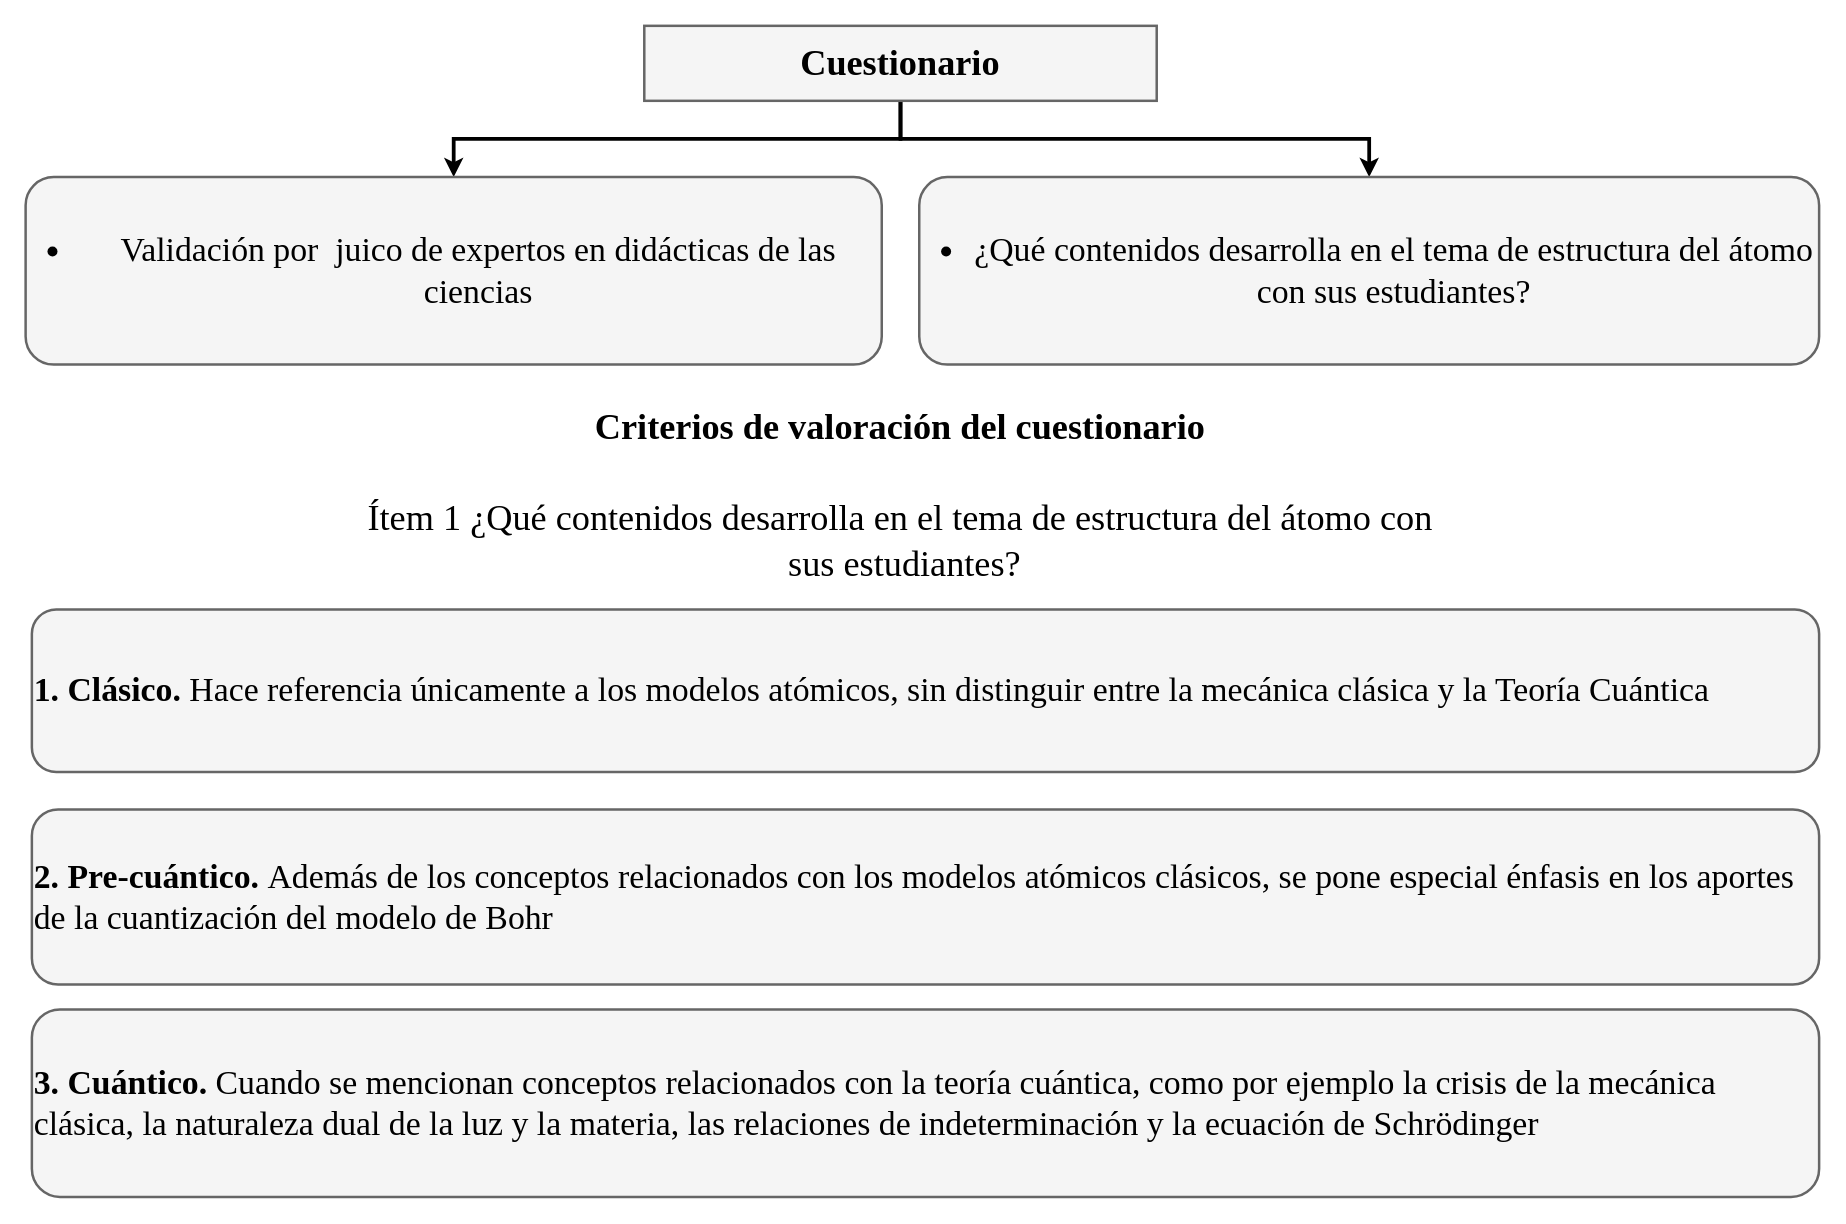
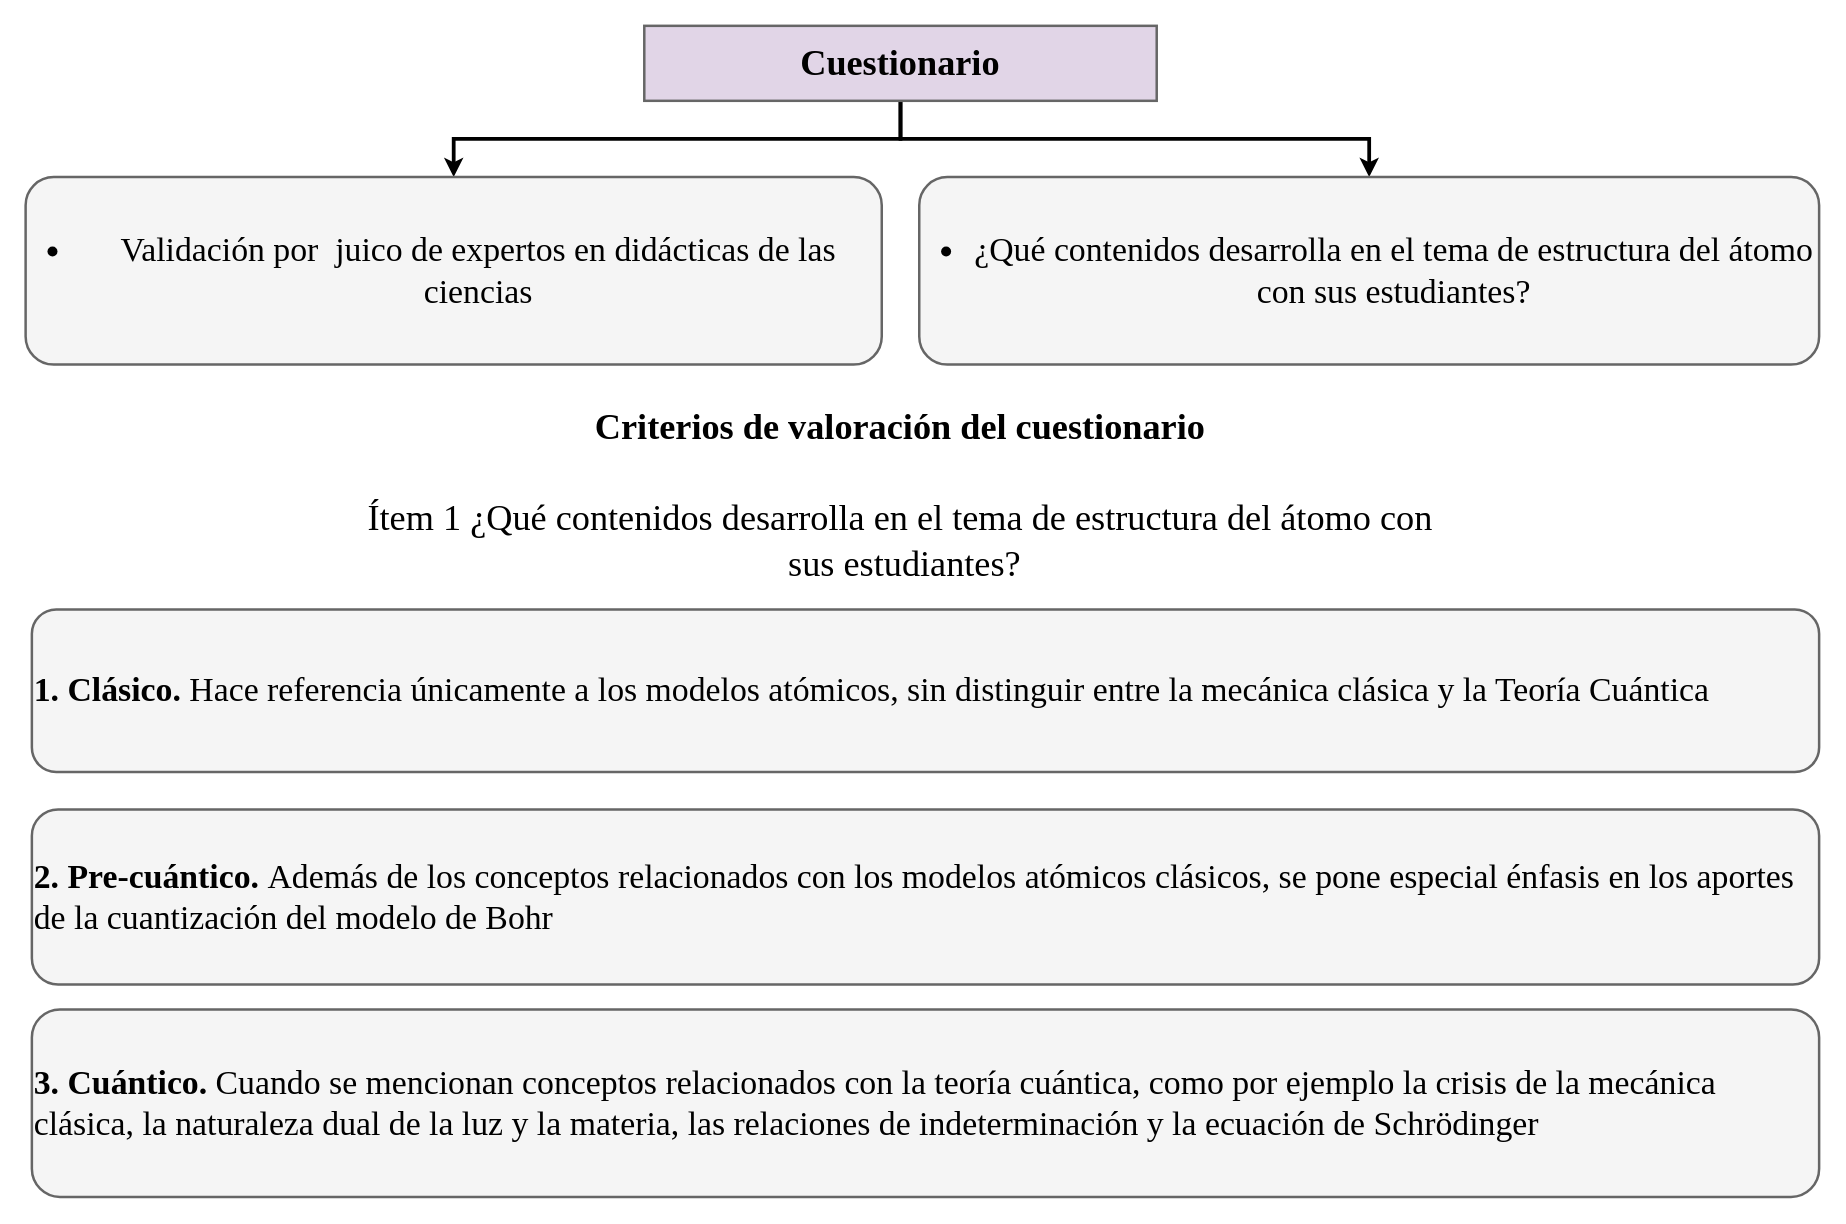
  <mxCell id="0" />
  <mxCell id="1" parent="0" />
  <mxCell id="2" style="edgeStyle=orthogonalEdgeStyle;rounded=0;orthogonalLoop=1;jettySize=auto;html=1;strokeWidth=3;" edge="1" parent="1" source="4" target="5"><mxGeometry relative="1" as="geometry" /></mxCell>
  <mxCell id="3" style="edgeStyle=orthogonalEdgeStyle;rounded=0;orthogonalLoop=1;jettySize=auto;html=1;entryX=0.5;entryY=0;entryDx=0;entryDy=0;strokeWidth=3;" edge="1" parent="1" source="4" target="6"><mxGeometry relative="1" as="geometry" /></mxCell>
- <mxCell id="4" value="Cuestionario" style="rounded=0;whiteSpace=wrap;html=1;fontFamily=Verdana;fontSize=29;fontStyle=1;fillColor=#f5f5f5;fontColor=#000000;strokeColor=#666666;strokeWidth=2;" vertex="1" parent="1"><mxGeometry x="515" y="20" width="410" height="60" as="geometry" /></mxCell>
+ <mxCell id="4" value="Cuestionario" style="rounded=0;whiteSpace=wrap;html=1;fontFamily=Verdana;fontSize=29;fontStyle=1;fillColor=#e1d5e7;fontColor=#000000;strokeColor=#666666;strokeWidth=2;" vertex="1" parent="1"><mxGeometry x="515" y="20" width="410" height="60" as="geometry" /></mxCell>
  <mxCell id="5" value="&lt;ul&gt;&lt;li&gt;&lt;font face=&quot;Verdana&quot;&gt;Validación por&amp;nbsp; juico de expertos en didácticas de las ciencias&lt;br&gt;&lt;/font&gt;&lt;/li&gt;&lt;/ul&gt;" style="rounded=1;whiteSpace=wrap;html=1;align=center;fillColor=#f5f5f5;fontColor=#000000;strokeColor=#666666;strokeWidth=2;fontSize=27;" vertex="1" parent="1"><mxGeometry x="20" y="141" width="685" height="150" as="geometry" /></mxCell>
  <mxCell id="6" value="&lt;ul&gt;&lt;li&gt;&lt;font face=&quot;Verdana&quot;&gt;¿Qué contenidos desarrolla en el tema de estructura del átomo con sus estudiantes?&lt;br&gt;&lt;/font&gt;&lt;/li&gt;&lt;/ul&gt;" style="rounded=1;whiteSpace=wrap;html=1;align=center;fillColor=#f5f5f5;fontColor=#000000;strokeColor=#666666;strokeWidth=2;fontSize=27;" vertex="1" parent="1"><mxGeometry x="735" y="141" width="720" height="150" as="geometry" /></mxCell>
  <mxCell id="7" value="&lt;span style=&quot;background-color: transparent; font-family: Verdana;&quot;&gt;&lt;b&gt;1. Clásico.&lt;/b&gt; Hace referencia únicamente a los modelos atómicos, sin distinguir entre la mecánica clásica y la Teoría Cuántica&lt;/span&gt;" style="rounded=1;whiteSpace=wrap;html=1;align=left;fillColor=#f5f5f5;fontColor=#000000;strokeColor=#666666;strokeWidth=2;fontSize=27;" vertex="1" parent="1"><mxGeometry x="25" y="487" width="1430" height="130" as="geometry" /></mxCell>
  <mxCell id="8" value="&lt;p style=&quot;line-height: 80%; margin-top: 10pt; margin-bottom: 8pt; margin-right: 0in; text-indent: 0in; unicode-bidi: embed; word-break: normal;&quot;&gt;&lt;span&gt;&lt;font&gt;Criterios de valoración del cuestionario&lt;/font&gt;&lt;/span&gt;&lt;/p&gt;&lt;p style=&quot;line-height: 80%; margin-top: 10pt; margin-bottom: 8pt; margin-right: 0in; text-indent: 0in; unicode-bidi: embed; word-break: normal;&quot;&gt;&lt;span&gt;&lt;font&gt;&lt;br&gt;&lt;/font&gt;&lt;/span&gt;&lt;/p&gt;&lt;p style=&quot;line-height: 80%; margin-top: 10pt; margin-bottom: 8pt; margin-right: 0in; text-indent: 0in; unicode-bidi: embed; word-break: normal;&quot;&gt;&lt;span&gt;&lt;font&gt;&lt;/font&gt;&lt;/span&gt;&lt;/p&gt;&lt;p style=&quot;line-height: 80%; margin-top: 10pt; margin-bottom: 8pt; margin-right: 0in; text-indent: 0in; unicode-bidi: embed; word-break: normal;&quot;&gt;&lt;span style=&quot;font-weight: 400;&quot;&gt;Ítem 1 ¿Qué contenidos desarrolla en el tema de estructura del átomo con&lt;/span&gt;&lt;/p&gt;&lt;p style=&quot;line-height: 80%; margin-top: 10pt; margin-bottom: 8pt; margin-right: 0in; text-indent: 0in; unicode-bidi: embed; word-break: normal;&quot;&gt;&lt;span style=&quot;font-weight: 400;&quot;&gt;&amp;nbsp;sus estudiantes?&lt;/span&gt;&lt;/p&gt;&lt;div&gt;&lt;br&gt;&lt;/div&gt;&lt;div&gt;&lt;br&gt;&lt;/div&gt;" style="text;whiteSpace=wrap;html=1;align=center;fontSize=29;fontStyle=1;fontFamily=Verdana;" vertex="1" parent="1"><mxGeometry x="155" y="310" width="1130" height="120" as="geometry" /></mxCell>
  <mxCell id="9" value="&lt;div&gt;&lt;font face=&quot;Verdana&quot;&gt;&lt;b&gt;2. Pre-cuántico. &lt;/b&gt;Además de los conceptos relacionados con los modelos atómicos clásicos, se pone especial énfasis en los aportes de la cuantización del modelo de Bohr&lt;/font&gt;&lt;/div&gt;" style="rounded=1;whiteSpace=wrap;html=1;align=left;fillColor=#f5f5f5;fontColor=#000000;strokeColor=#666666;strokeWidth=2;fontSize=27;" vertex="1" parent="1"><mxGeometry x="25" y="647" width="1430" height="140" as="geometry" /></mxCell>
  <mxCell id="10" value="&lt;div&gt;&lt;font face=&quot;Verdana&quot;&gt;&lt;b&gt;3. Cuántico.&lt;/b&gt; Cuando se mencionan conceptos relacionados con la teoría cuántica, como por ejemplo la crisis de la mecánica clásica, la naturaleza dual de la luz y la materia, las relaciones de indeterminación y la ecuación de Schrödinger&amp;nbsp;&lt;/font&gt;&lt;/div&gt;" style="rounded=1;whiteSpace=wrap;html=1;align=left;fillColor=#f5f5f5;fontColor=#000000;strokeColor=#666666;strokeWidth=2;fontSize=27;" vertex="1" parent="1"><mxGeometry x="25" y="807" width="1430" height="150" as="geometry" /></mxCell>
